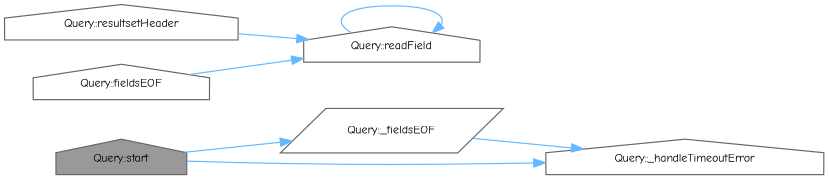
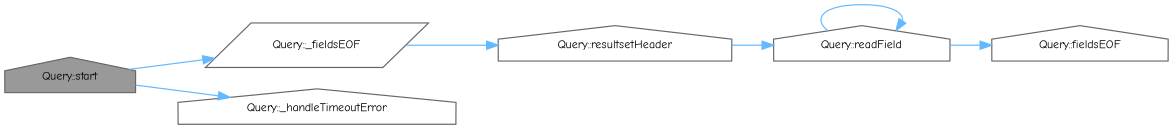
  digraph {
    fontname="Comic Neue"
    rankdir=LR
    node [color=grey40 fillcolor=white fontname="Comic Neue" fontsize=10 shape=house style=filled]
    edge [color=steelblue1 fontname="Comic Neue" fontsize=10 labelfontname=Helvetica labelfontsize=10 style=solid]
    n1 [color=gray40 fillcolor=grey60 fontcolor=black height=0.2 label="Query::start" width=0.4]
    n2 [height=0.2 label="Query::_fieldsEOF" shape=parallelogram width=0.4]
    n3 [height=0.2 label="Query::_handleTimeoutError" width=0.4]
    n4 [height=0.2 label="Query::resultsetHeader" width=0.4]
    n5 [height=0.2 label="Query::readField" width=0.4]
    n6 [height=0.2 label="Query::fieldsEOF" width=0.4]
    n1 -> n2
    n1 -> n3
-   n2 -> n3
+   n2 -> n4
    n4 -> n5
    n5 -> n5
-   n6 -> n5
+   n5 -> n6
  }
